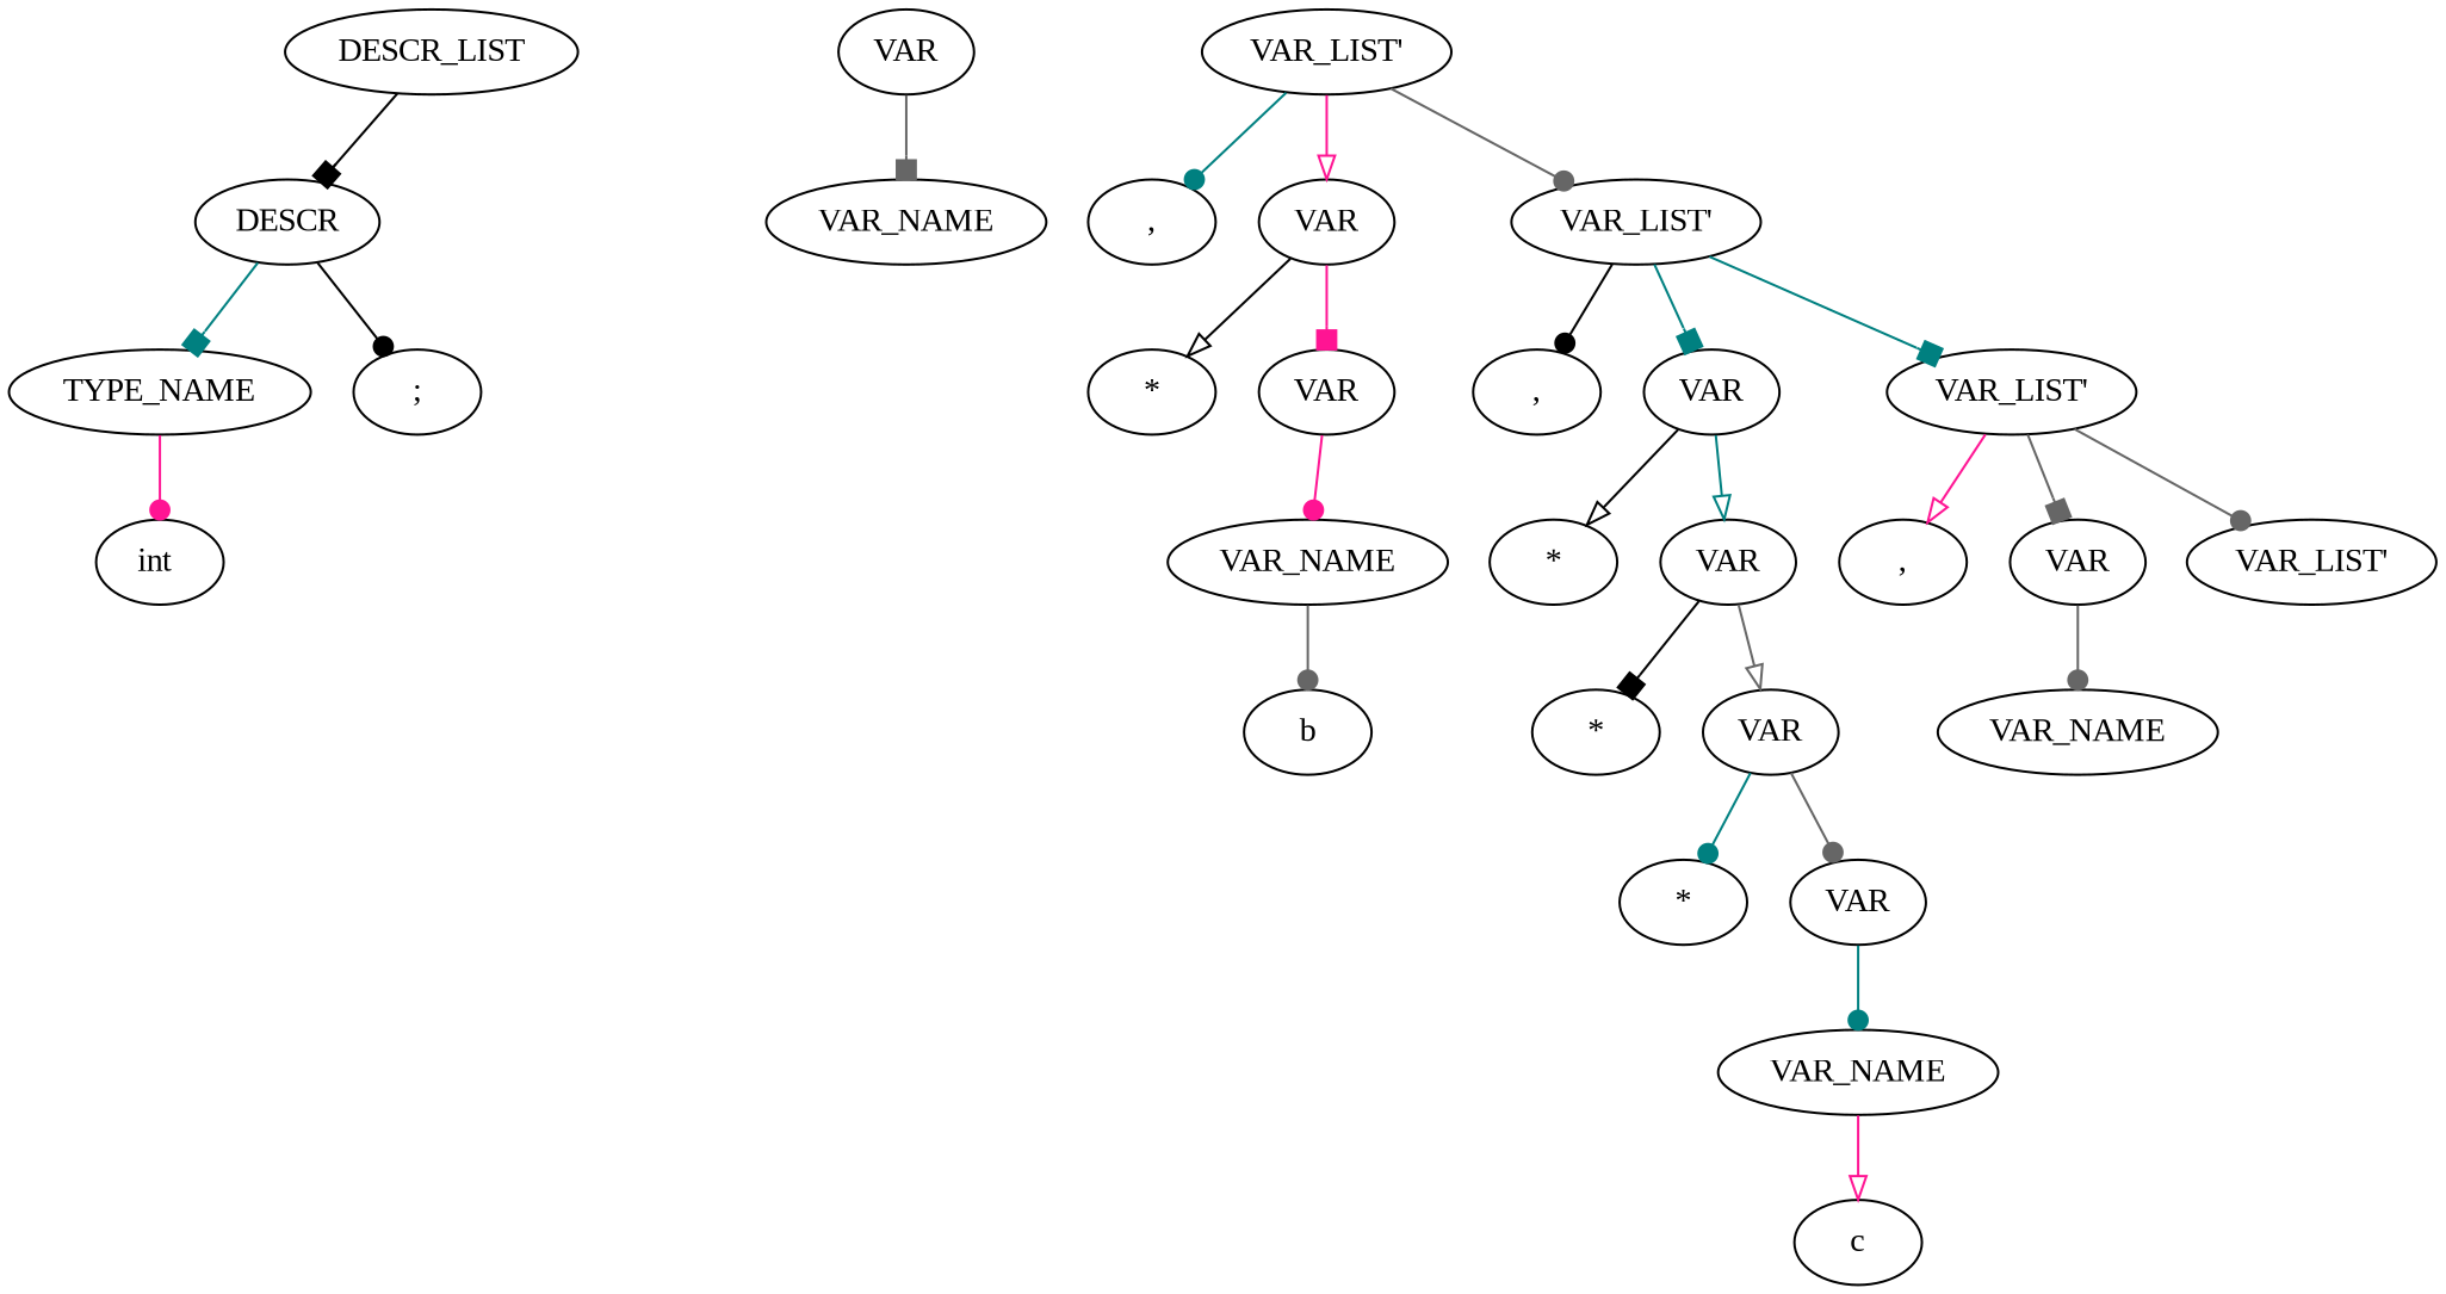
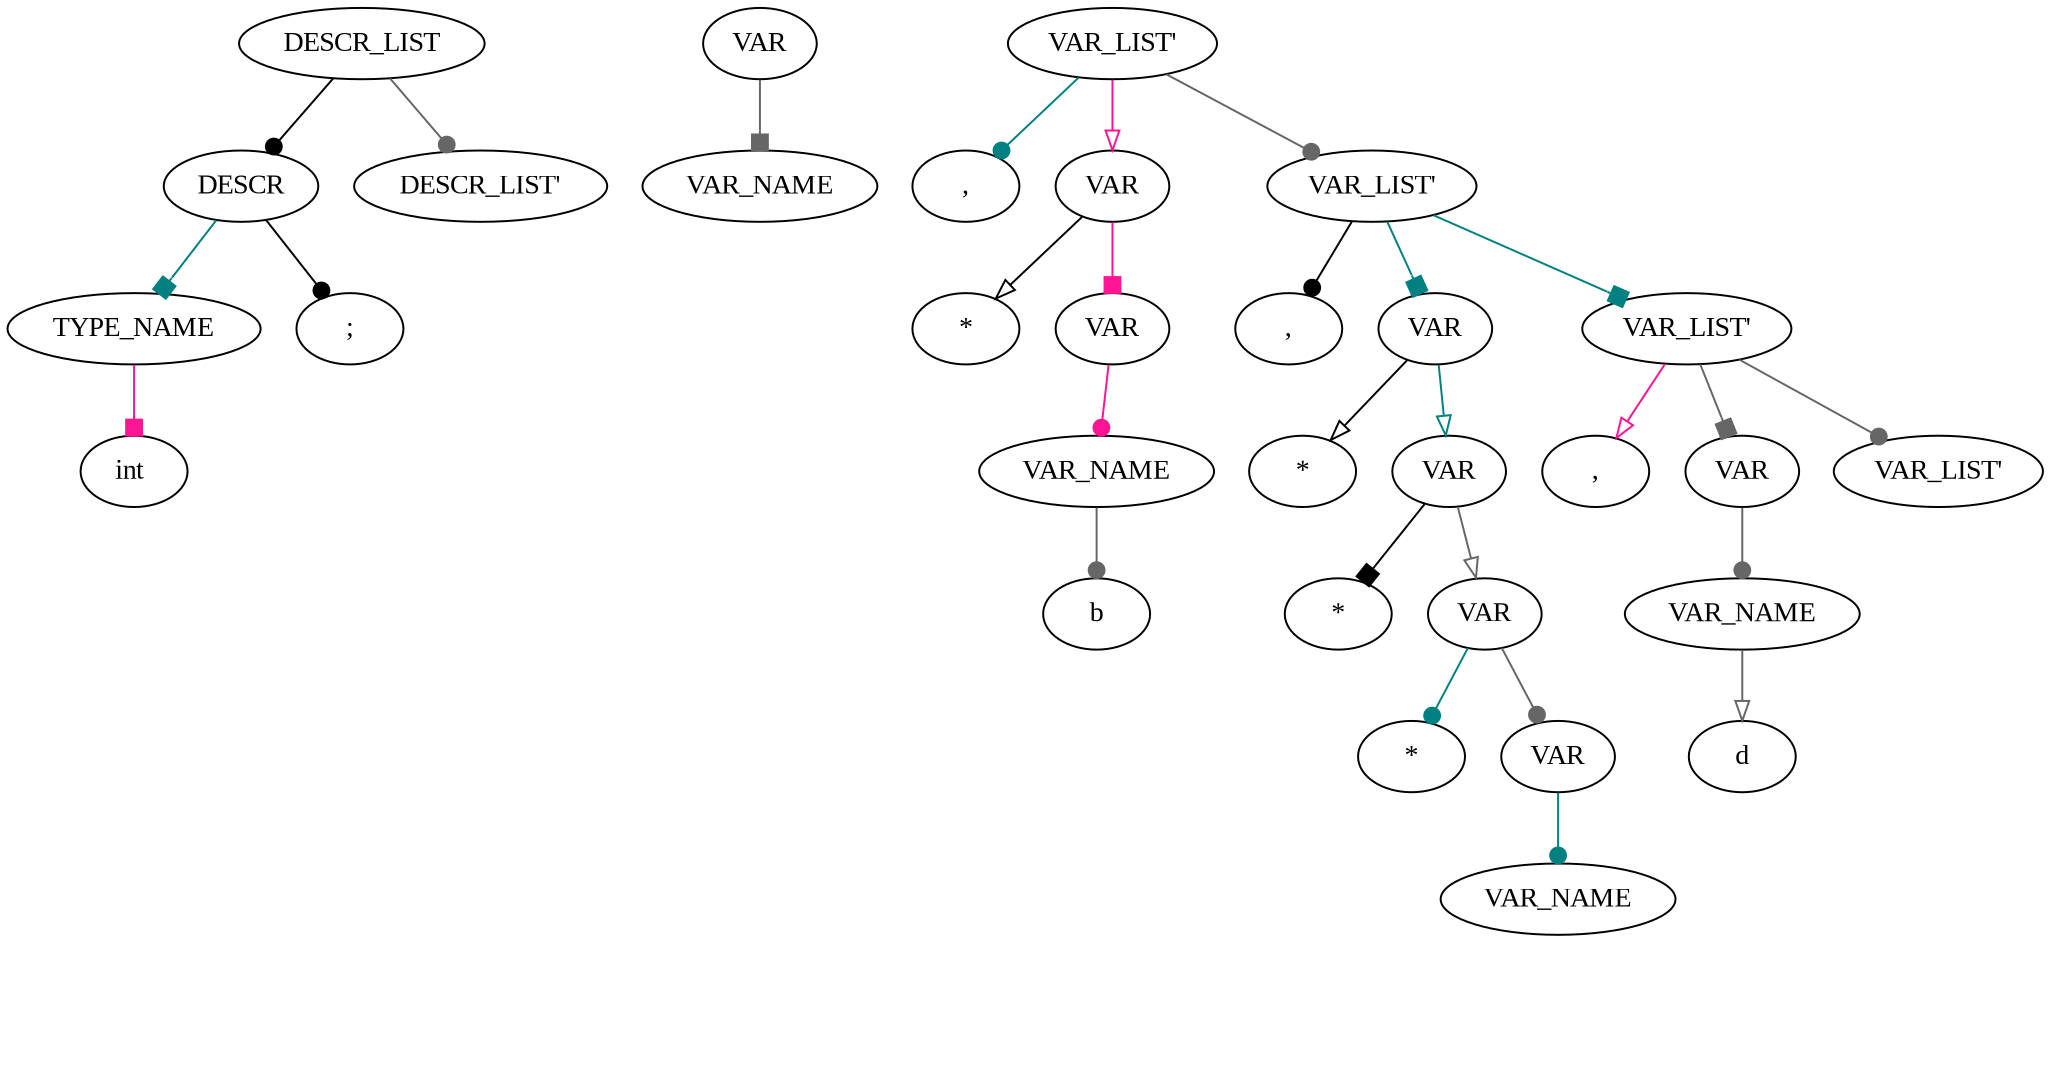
  digraph {
    fontname="Liberation Serif"
    node [fontname="Liberation Serif"]
    edge [arrowhead=dot color=gray40 fontname="Liberation Serif"]
    n1 [label=DESCR_LIST]
    n2 [label=DESCR]
+   n3 [label="DESCR_LIST'"]
    n4 [label=TYPE_NAME]
    n5 [label=";"]
    n6 [label="int "]
    n7 [label=VAR]
    n8 [label=VAR_NAME]
    n9 [label="VAR_LIST'"]
    n10 [label=","]
    n11 [label=VAR]
    n12 [label="VAR_LIST'"]
    n13 [label="*"]
    n14 [label=VAR]
    n15 [label=","]
    n16 [label=VAR]
    n17 [label="VAR_LIST'"]
    n18 [label=VAR_NAME]
    n19 [label=b]
    n20 [label="*"]
    n21 [label=VAR]
    n22 [label=","]
    n23 [label=VAR]
    n24 [label="VAR_LIST'"]
    n25 [label="*"]
    n26 [label=VAR]
    n27 [label="*"]
    n28 [label=VAR]
    n29 [label=VAR_NAME]
-   n30 [label=c]
    n31 [label=VAR_NAME]
-   n1 -> n2 [arrowhead=box color=black]
+   n32 [label=d]
+   n1 -> n2 [color=black]
+   n1 -> n3
    n2 -> n4 [arrowhead=box color=teal]
    n2 -> n5 [color=black]
-   n4 -> n6 [color=deeppink]
+   n4 -> n6 [arrowhead=box color=deeppink]
    n7 -> n8 [arrowhead=box]
    n9 -> n10 [color=teal]
    n9 -> n11 [arrowhead=onormal color=deeppink]
    n9 -> n12
    n11 -> n13 [arrowhead=onormal color=black]
    n11 -> n14 [arrowhead=box color=deeppink]
    n12 -> n15 [color=black]
    n12 -> n16 [arrowhead=box color=teal]
    n12 -> n17 [arrowhead=box color=teal]
    n14 -> n18 [color=deeppink]
    n16 -> n20 [arrowhead=onormal color=black]
    n16 -> n21 [arrowhead=onormal color=teal]
    n17 -> n22 [arrowhead=onormal color=deeppink]
    n17 -> n23 [arrowhead=box]
    n17 -> n24
    n18 -> n19
    n21 -> n25 [arrowhead=box color=black]
    n21 -> n26 [arrowhead=onormal]
    n23 -> n31
    n26 -> n27 [color=teal]
    n26 -> n28
    n28 -> n29 [color=teal]
-   n29 -> n30 [arrowhead=onormal color=deeppink]
+   n31 -> n32 [arrowhead=onormal]
  }
